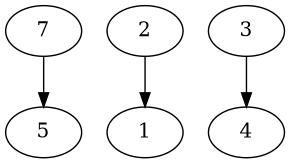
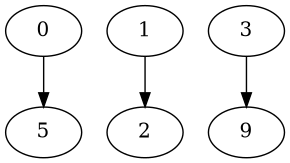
  digraph {
    edge [heightLimit=3 primaryType=mainStreet secondaryType=none village=rerouteCity weight=20]
-   0 [label=7]
+   0
    5
    1
    2
    3
-   4
+   4 [label=9]
    0 -> 5 [primaryType=sideStreet weight=10]
-   2 -> 1
+   1 -> 2
    3 -> 4
  }
